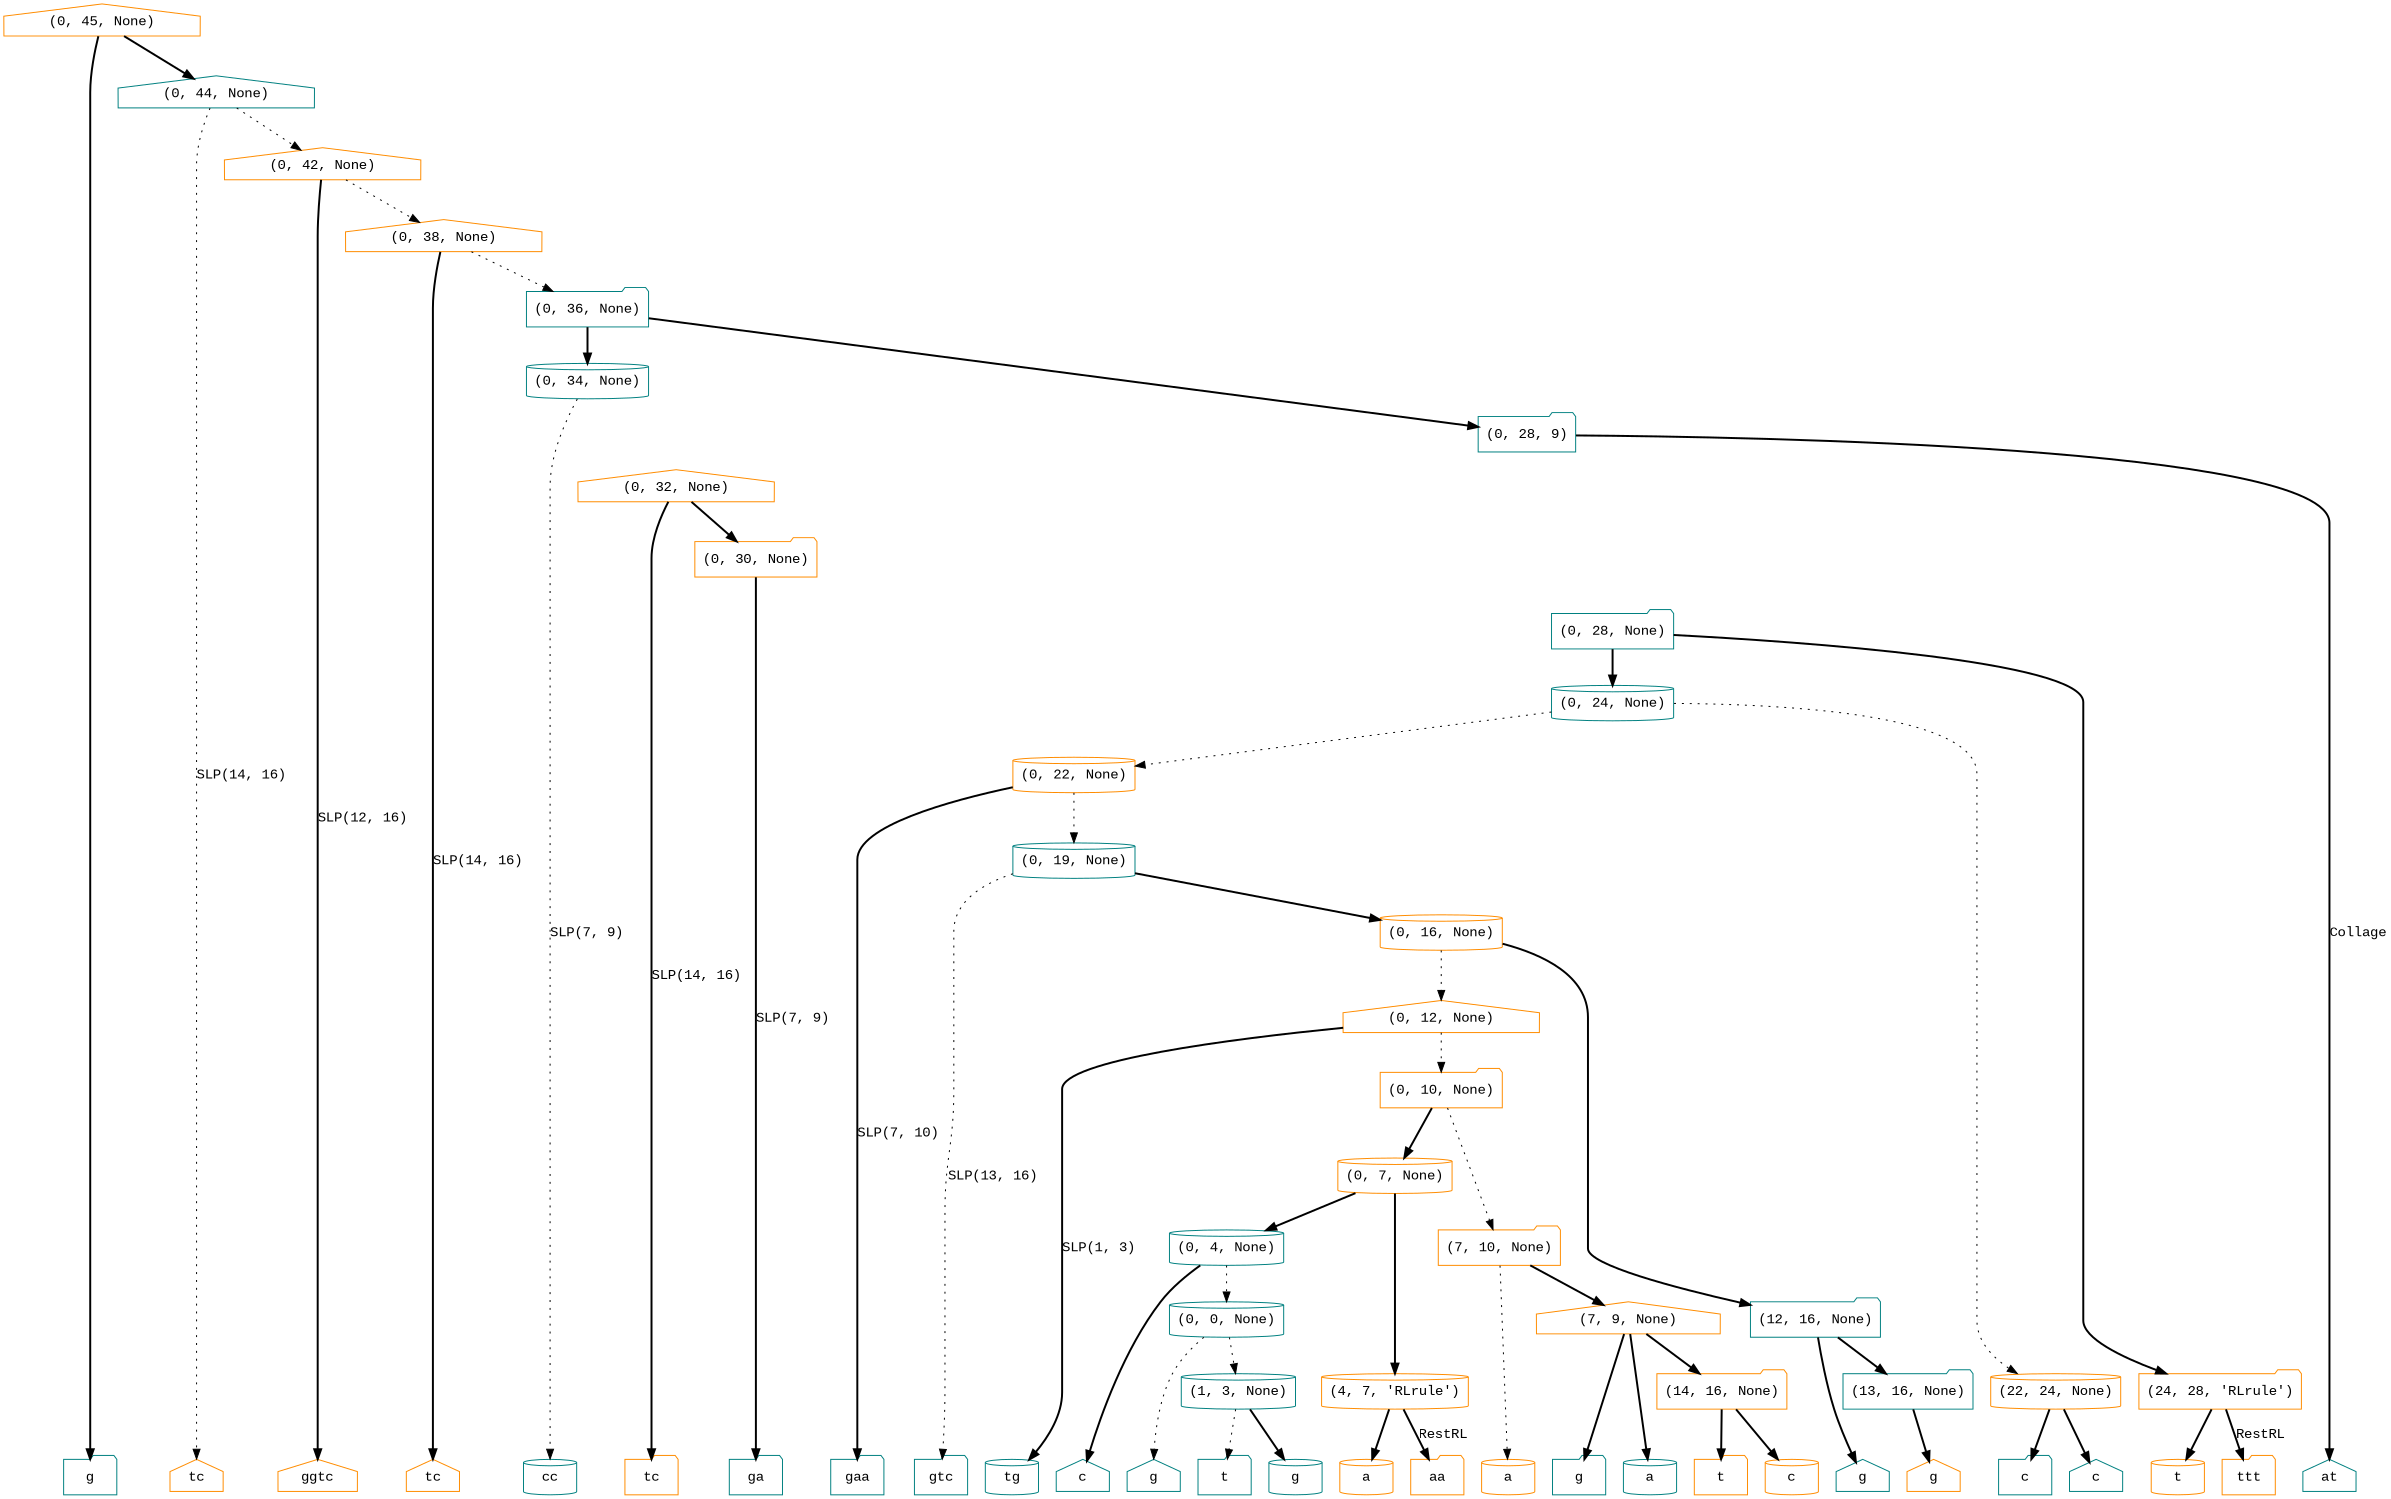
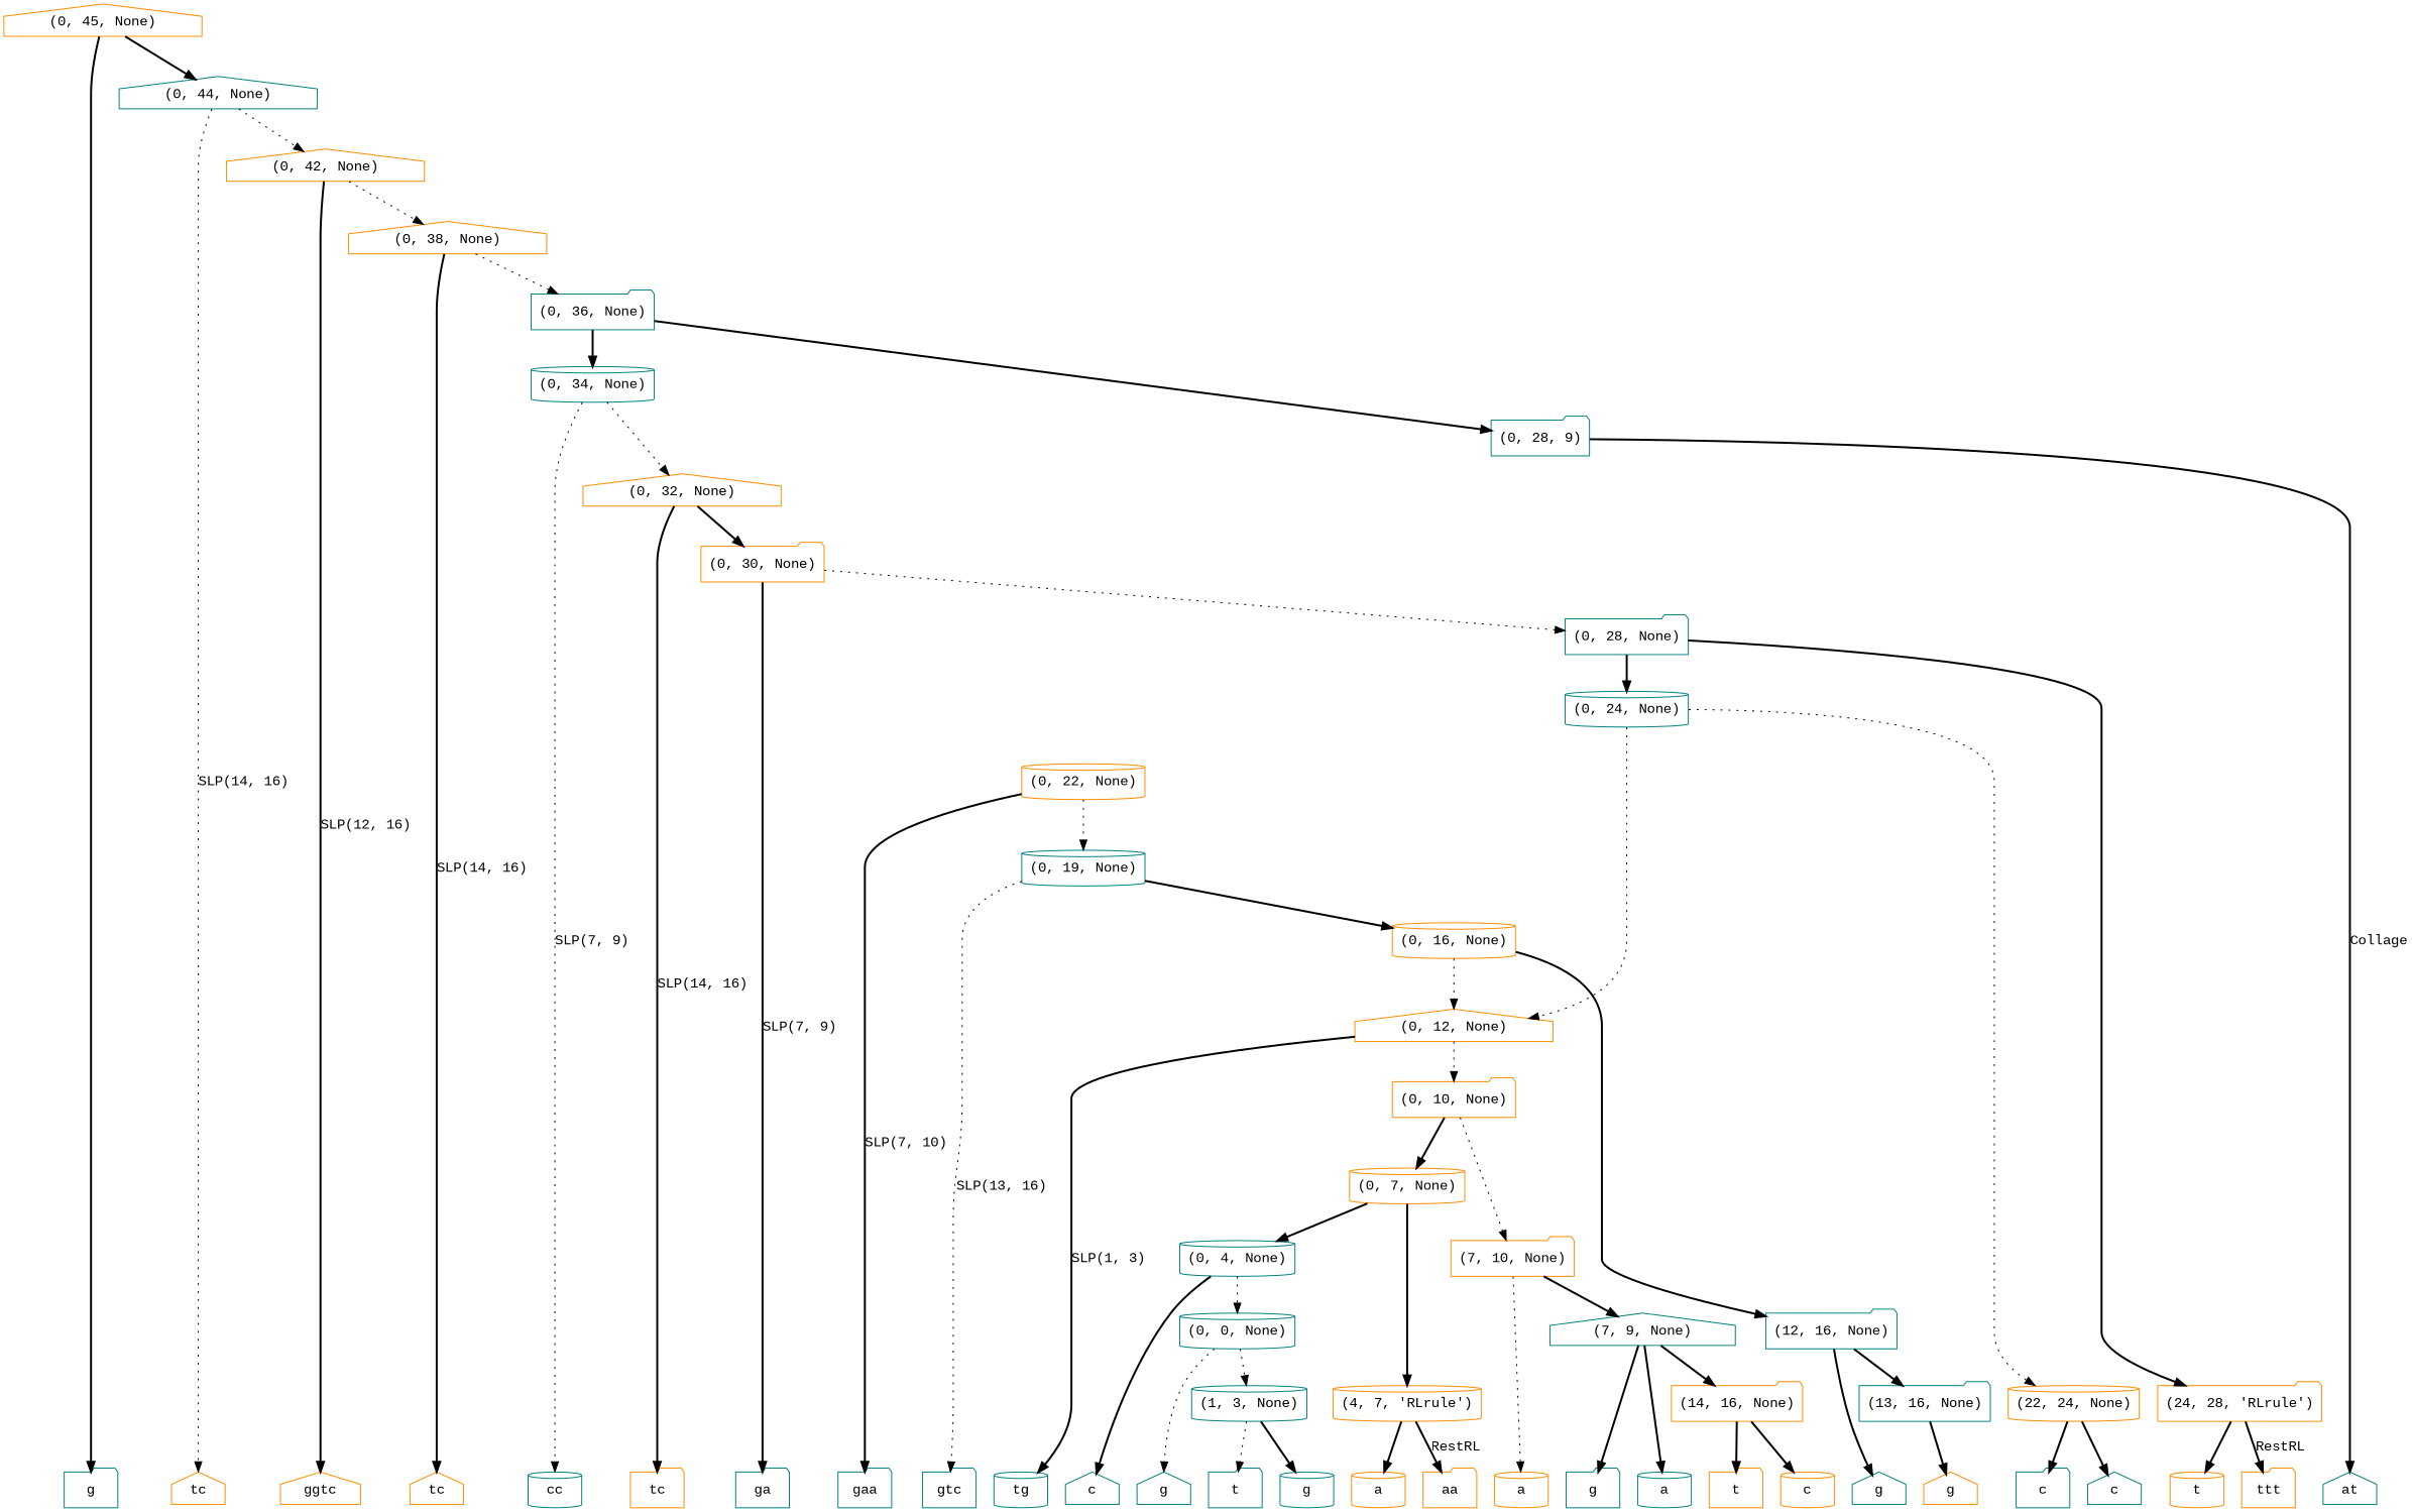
  digraph {
    fontname="Liberation Mono"
    ordering=out
    node [color=teal fontname="Liberation Mono" shape=folder]
    edge [fontname="Liberation Mono" style=bold]
    n1 [label=g shape=house]
    n2 [label=g]
    n3 [label=ga]
    n4 [color=darkorange label=tc]
    n5 [label=cc shape=cylinder]
    n6 [label=at shape=house]
    n7 [color=darkorange label=tc shape=house]
    n8 [color=darkorange label=ggtc shape=house]
    n9 [color=darkorange label=tc shape=house]
    n10 [label=c shape=house]
    n11 [label=tg shape=cylinder]
    n12 [label=gtc]
    n13 [label=gaa]
    n14 [label=t]
    n15 [label=g shape=cylinder]
    n16 [color=darkorange label=a shape=cylinder]
    n17 [color=darkorange label=aa]
    n18 [label=g]
    n19 [label=a shape=cylinder]
    n20 [color=darkorange label=a shape=cylinder]
    n21 [label=g shape=house]
    n22 [color=darkorange label=g shape=house]
    n23 [color=darkorange label=t]
    n24 [color=darkorange label=c shape=cylinder]
    n25 [label=c]
    n26 [label=c shape=house]
    n27 [color=darkorange label=t shape=cylinder]
    n28 [color=darkorange label=ttt]
    "(0, 24, None)" [shape=cylinder]
    "(0, 28, None)"
    "(24, 28, 'RLrule')" [color=darkorange]
    "(0, 22, None)" [color=darkorange shape=cylinder]
    "(22, 24, None)" [color=darkorange shape=cylinder]
    "(0, 19, None)" [shape=cylinder]
    "(0, 45, None)" [color=darkorange shape=house]
    "(0, 44, None)" [shape=house]
    "(0, 42, None)" [color=darkorange shape=house]
    "(0, 38, None)" [color=darkorange shape=house]
    "(0, 30, None)" [color=darkorange]
    "(0, 32, None)" [color=darkorange shape=house]
    "(0, 34, None)" [shape=cylinder]
    "(0, 36, None)"
    "(0, 28, 9)"
    n44 [label="(0, 0, None)" shape=cylinder]
    "(1, 3, None)" [shape=cylinder]
    "(0, 4, None)" [shape=cylinder]
    "(0, 7, None)" [color=darkorange shape=cylinder]
    "(4, 7, 'RLrule')" [color=darkorange shape=cylinder]
    "(0, 10, None)" [color=darkorange]
    "(7, 10, None)" [color=darkorange]
-   "(7, 9, None)" [color=darkorange shape=house]
+   "(7, 9, None)" [shape=house]
    "(14, 16, None)" [color=darkorange]
    "(0, 12, None)" [color=darkorange shape=house]
    "(0, 16, None)" [color=darkorange shape=cylinder]
    "(12, 16, None)"
    "(13, 16, None)"
    subgraph sub_1 {
      rank=same
      n1
      n2
      n3
      n4
      n5
      n6
      n7
      n8
      n9
      n10
      n11
      n12
      n13
      n14
      n15
      n16
      n17
      n18
      n19
      n20
      n21
      n22
      n23
      n24
      n25
      n26
      n27
      n28
    }
-   "(0, 24, None)" -> "(0, 22, None)" [style=dotted]
+   "(0, 24, None)" -> "(0, 12, None)" [style=dotted]
    "(0, 24, None)" -> "(22, 24, None)" [style=dotted]
    "(0, 28, None)" -> "(0, 24, None)"
    "(0, 28, None)" -> "(24, 28, 'RLrule')"
    "(24, 28, 'RLrule')" -> n27
    "(24, 28, 'RLrule')" -> n28 [label=RestRL]
    "(0, 22, None)" -> n13 [label="SLP(7, 10)"]
    "(0, 22, None)" -> "(0, 19, None)" [style=dotted]
    "(22, 24, None)" -> n25
    "(22, 24, None)" -> n26
    "(0, 19, None)" -> n12 [label="SLP(13, 16)" style=dotted]
    "(0, 19, None)" -> "(0, 16, None)"
    "(0, 45, None)" -> n2
    "(0, 45, None)" -> "(0, 44, None)"
    "(0, 44, None)" -> n9 [label="SLP(14, 16)" style=dotted]
    "(0, 44, None)" -> "(0, 42, None)" [style=dotted]
    "(0, 42, None)" -> n8 [label="SLP(12, 16)"]
    "(0, 42, None)" -> "(0, 38, None)" [style=dotted]
    "(0, 38, None)" -> n7 [label="SLP(14, 16)"]
    "(0, 38, None)" -> "(0, 36, None)" [style=dotted]
    "(0, 30, None)" -> n3 [label="SLP(7, 9)"]
+   "(0, 30, None)" -> "(0, 28, None)" [style=dotted]
    "(0, 32, None)" -> n4 [label="SLP(14, 16)"]
    "(0, 32, None)" -> "(0, 30, None)"
    "(0, 34, None)" -> n5 [label="SLP(7, 9)" style=dotted]
+   "(0, 34, None)" -> "(0, 32, None)" [style=dotted]
    "(0, 36, None)" -> "(0, 34, None)"
    "(0, 36, None)" -> "(0, 28, 9)"
    "(0, 28, 9)" -> n6 [label=Collage]
    n44 -> n1 [style=dotted]
    n44 -> "(1, 3, None)" [style=dotted]
    "(1, 3, None)" -> n14 [style=dotted]
    "(1, 3, None)" -> n15
    "(0, 4, None)" -> n10
    "(0, 4, None)" -> n44 [style=dotted]
    "(0, 7, None)" -> "(0, 4, None)"
    "(0, 7, None)" -> "(4, 7, 'RLrule')"
    "(4, 7, 'RLrule')" -> n16
    "(4, 7, 'RLrule')" -> n17 [label=RestRL]
    "(0, 10, None)" -> "(0, 7, None)"
    "(0, 10, None)" -> "(7, 10, None)" [style=dotted]
    "(7, 10, None)" -> n20 [style=dotted]
    "(7, 10, None)" -> "(7, 9, None)"
    "(7, 9, None)" -> n18
    "(7, 9, None)" -> n19
    "(7, 9, None)" -> "(14, 16, None)"
    "(14, 16, None)" -> n23
    "(14, 16, None)" -> n24
    "(0, 12, None)" -> n11 [label="SLP(1, 3)"]
    "(0, 12, None)" -> "(0, 10, None)" [style=dotted]
    "(0, 16, None)" -> "(0, 12, None)" [style=dotted]
    "(0, 16, None)" -> "(12, 16, None)"
    "(12, 16, None)" -> n21
    "(12, 16, None)" -> "(13, 16, None)"
    "(13, 16, None)" -> n22
  }
